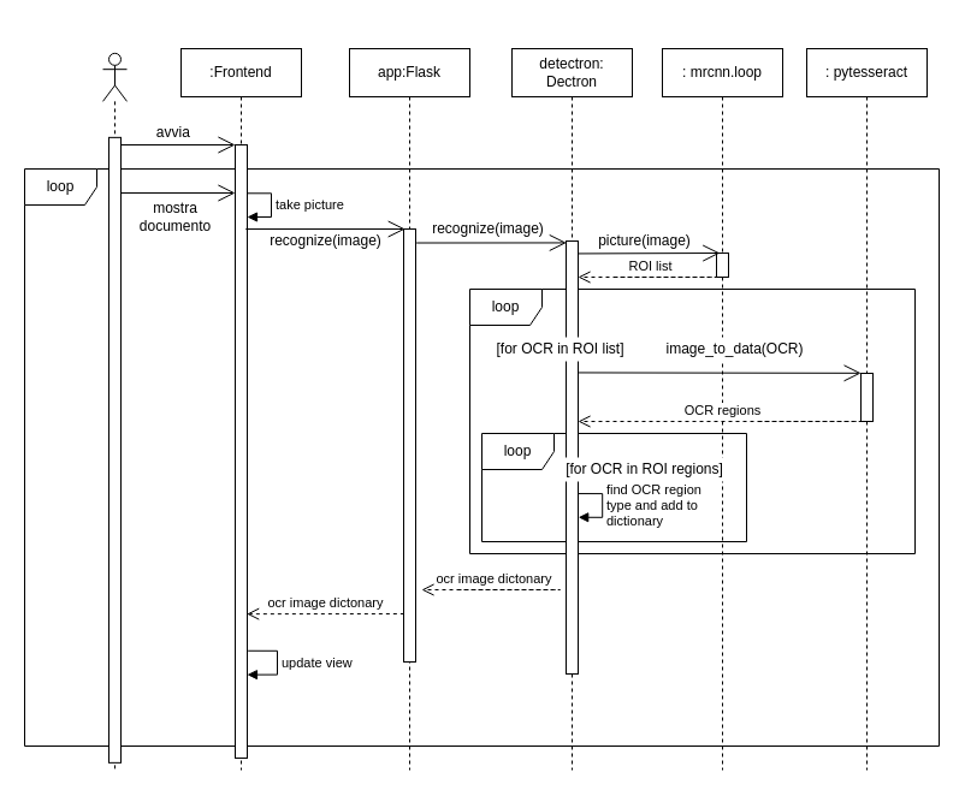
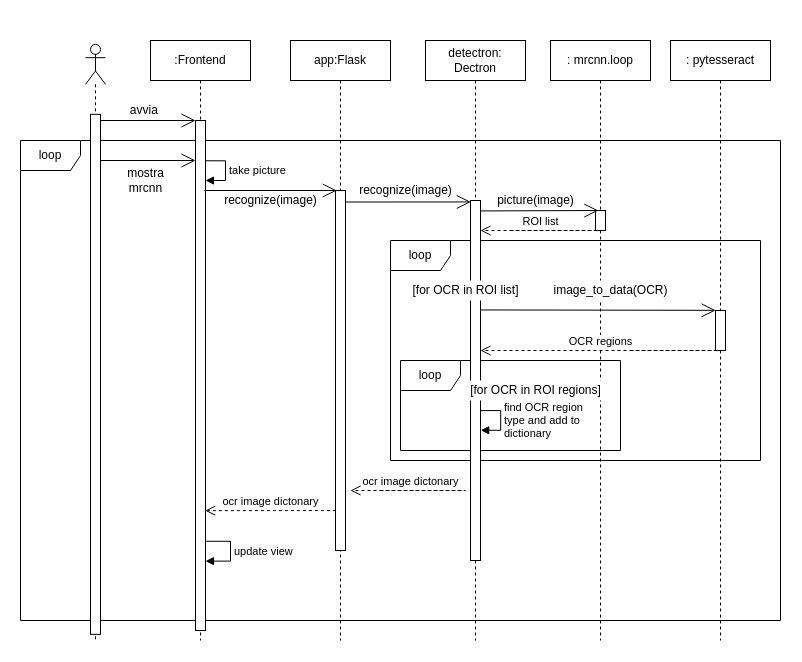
  <mxCell id="0" />
  <mxCell id="1" parent="0" />
  <mxCell id="2" value="loop" style="shape=umlFrame;whiteSpace=wrap;html=1;fillColor=#ffffff;gradientColor=none;" parent="1" vertex="1"><mxGeometry x="20" y="140" width="760" height="480" as="geometry" /></mxCell>
  <mxCell id="3" value="loop" style="shape=umlFrame;whiteSpace=wrap;html=1;fillColor=#ffffff;swimlaneFillColor=none;gradientColor=none;" parent="1" vertex="1"><mxGeometry x="390" y="240" width="370" height="220" as="geometry" /></mxCell>
  <mxCell id="4" value="loop" style="shape=umlFrame;whiteSpace=wrap;html=1;fillColor=#ffffff;swimlaneFillColor=none;gradientColor=none;" vertex="1" parent="1"><mxGeometry x="400" y="360" width="220" height="90" as="geometry" /></mxCell>
  <mxCell id="5" value=":Frontend" style="shape=umlLifeline;perimeter=lifelinePerimeter;whiteSpace=wrap;html=1;container=1;collapsible=0;recursiveResize=0;outlineConnect=0;size=40;" parent="1" vertex="1"><mxGeometry x="150" y="40" width="100" height="600" as="geometry" /></mxCell>
  <mxCell id="6" value="" style="html=1;points=[];perimeter=orthogonalPerimeter;" parent="5" vertex="1"><mxGeometry x="45" y="80" width="10" height="510" as="geometry" /></mxCell>
  <mxCell id="7" value="update view" style="edgeStyle=orthogonalEdgeStyle;html=1;align=left;spacingLeft=2;endArrow=block;rounded=0;entryX=0.996;entryY=0.864;exitX=1.069;exitY=0.825;exitDx=0;exitDy=0;exitPerimeter=0;entryDx=0;entryDy=0;entryPerimeter=0;" parent="5" edge="1" target="6" source="6"><mxGeometry relative="1" as="geometry"><mxPoint x="60" y="500" as="sourcePoint" /><Array as="points"><mxPoint x="80" y="501" /><mxPoint x="80" y="521" /></Array><mxPoint x="60" y="520" as="targetPoint" /></mxGeometry></mxCell>
  <mxCell id="8" value="detectron: Dectron" style="shape=umlLifeline;perimeter=lifelinePerimeter;whiteSpace=wrap;html=1;container=1;collapsible=0;recursiveResize=0;outlineConnect=0;" parent="1" vertex="1"><mxGeometry x="425" y="40" width="100" height="600" as="geometry" /></mxCell>
  <mxCell id="9" value="" style="html=1;points=[];perimeter=orthogonalPerimeter;" parent="8" vertex="1"><mxGeometry x="45" y="160" width="10" height="360" as="geometry" /></mxCell>
  <mxCell id="10" value="recognize(image)" style="text;html=1;align=center;verticalAlign=middle;resizable=0;points=[];autosize=1;" parent="1" vertex="1"><mxGeometry x="350" y="180" width="110" height="20" as="geometry" /></mxCell>
  <mxCell id="11" value="[for OCR in ROI list]" style="text;html=1;align=center;verticalAlign=middle;resizable=0;points=[];autosize=1;fillColor=#ffffff;" parent="1" vertex="1"><mxGeometry x="405" y="280" width="120" height="20" as="geometry" /></mxCell>
  <mxCell id="12" value="ocr image dictonary" style="html=1;verticalAlign=bottom;endArrow=open;dashed=1;endSize=8;" parent="1" edge="1"><mxGeometry x="-0.714" relative="1" as="geometry"><mxPoint x="380" y="490" as="sourcePoint" /><mxPoint x="350" y="490" as="targetPoint" /><Array as="points"><mxPoint x="470" y="490" /></Array><mxPoint as="offset" /></mxGeometry></mxCell>
  <mxCell id="13" value="take picture" style="edgeStyle=orthogonalEdgeStyle;html=1;align=left;spacingLeft=2;endArrow=block;rounded=0;entryX=1;entryY=0;exitX=0.98;exitY=0.079;exitDx=0;exitDy=0;exitPerimeter=0;" parent="1" edge="1" source="6"><mxGeometry relative="1" as="geometry"><mxPoint x="210" y="160" as="sourcePoint" /><Array as="points"><mxPoint x="225" y="160" /><mxPoint x="225" y="180" /></Array><mxPoint x="205" y="180" as="targetPoint" /></mxGeometry></mxCell>
  <mxCell id="14" value="app:Flask" style="shape=umlLifeline;perimeter=lifelinePerimeter;whiteSpace=wrap;html=1;container=1;collapsible=0;recursiveResize=0;outlineConnect=0;fillColor=#ffffff;gradientColor=none;" parent="1" vertex="1"><mxGeometry x="290" y="40" width="100" height="600" as="geometry" /></mxCell>
  <mxCell id="15" value="" style="html=1;points=[];perimeter=orthogonalPerimeter;fillColor=#ffffff;gradientColor=none;" parent="14" vertex="1"><mxGeometry x="45" y="150" width="10" height="360" as="geometry" /></mxCell>
  <mxCell id="16" value="" style="endArrow=open;endFill=1;endSize=12;html=1;" parent="1" edge="1"><mxGeometry width="160" relative="1" as="geometry"><mxPoint x="203.75" y="190" as="sourcePoint" /><mxPoint x="336.25" y="190" as="targetPoint" /></mxGeometry></mxCell>
  <mxCell id="17" value="recognize(image)" style="text;html=1;align=center;verticalAlign=middle;resizable=0;points=[];autosize=1;" parent="1" vertex="1"><mxGeometry x="215" y="190" width="110" height="20" as="geometry" /></mxCell>
  <mxCell id="18" value="avvia&amp;nbsp;" style="text;html=1;align=center;verticalAlign=middle;resizable=0;points=[];autosize=1;" parent="1" vertex="1"><mxGeometry x="120" y="100" width="50" height="20" as="geometry" /></mxCell>
  <mxCell id="19" value="" style="group" vertex="1" connectable="0" parent="1"><mxGeometry x="70" y="20" width="50" height="620" as="geometry" /></mxCell>
  <mxCell id="20" value="" style="shape=umlLifeline;participant=umlActor;perimeter=lifelinePerimeter;whiteSpace=wrap;html=1;container=1;collapsible=0;recursiveResize=0;verticalAlign=top;spacingTop=36;labelBackgroundColor=#ffffff;outlineConnect=0;" parent="19" vertex="1"><mxGeometry x="15" y="23.846" width="20" height="596.154" as="geometry" /></mxCell>
  <mxCell id="21" value="" style="html=1;points=[];perimeter=orthogonalPerimeter;" parent="20" vertex="1"><mxGeometry x="5" y="70" width="10" height="520" as="geometry" /></mxCell>
  <mxCell id="22" value="" style="endArrow=open;endFill=1;endSize=12;html=1;" parent="19" edge="1"><mxGeometry width="160" relative="1" as="geometry"><mxPoint x="30" y="100.001" as="sourcePoint" /><mxPoint x="125" y="100.001" as="targetPoint" /></mxGeometry></mxCell>
  <mxCell id="23" value=": mrcnn.loop" style="shape=umlLifeline;perimeter=lifelinePerimeter;whiteSpace=wrap;html=1;container=1;collapsible=0;recursiveResize=0;outlineConnect=0;" vertex="1" parent="1"><mxGeometry x="550" y="40" width="100" height="600" as="geometry" /></mxCell>
  <mxCell id="24" value="" style="html=1;points=[];perimeter=orthogonalPerimeter;" vertex="1" parent="23"><mxGeometry x="45" y="170" width="10" height="20" as="geometry" /></mxCell>
  <mxCell id="25" value="" style="endArrow=open;endFill=1;endSize=12;html=1;entryX=-0.22;entryY=-0.002;entryDx=0;entryDy=0;entryPerimeter=0;" edge="1" parent="1"><mxGeometry width="160" relative="1" as="geometry"><mxPoint x="480" y="210.44" as="sourcePoint" /><mxPoint x="597.8" y="210" as="targetPoint" /></mxGeometry></mxCell>
  <mxCell id="26" value="picture(image)" style="text;html=1;align=center;verticalAlign=middle;resizable=0;points=[];autosize=1;" vertex="1" parent="1"><mxGeometry x="485" y="190" width="100" height="20" as="geometry" /></mxCell>
  <mxCell id="27" value="ROI list" style="html=1;verticalAlign=bottom;endArrow=open;dashed=1;endSize=8;" edge="1" parent="1"><mxGeometry x="-0.714" relative="1" as="geometry"><mxPoint x="510" y="230" as="sourcePoint" /><mxPoint x="480" y="230" as="targetPoint" /><Array as="points"><mxPoint x="600" y="230" /></Array><mxPoint as="offset" /></mxGeometry></mxCell>
  <mxCell id="28" value=": pytesseract" style="shape=umlLifeline;perimeter=lifelinePerimeter;whiteSpace=wrap;html=1;container=1;collapsible=0;recursiveResize=0;outlineConnect=0;" vertex="1" parent="1"><mxGeometry x="670" y="40" width="100" height="600" as="geometry" /></mxCell>
  <mxCell id="29" value="" style="html=1;points=[];perimeter=orthogonalPerimeter;fillColor=#ffffff;" vertex="1" parent="28"><mxGeometry x="45" y="270" width="10" height="40" as="geometry" /></mxCell>
  <mxCell id="30" value="" style="endArrow=open;endFill=1;endSize=12;html=1;entryX=0.012;entryY=-0.004;entryDx=0;entryDy=0;entryPerimeter=0;exitX=1.059;exitY=0.304;exitDx=0;exitDy=0;exitPerimeter=0;" edge="1" parent="1" source="9" target="29"><mxGeometry width="160" relative="1" as="geometry"><mxPoint x="485" y="315.22" as="sourcePoint" /><mxPoint x="602.8" y="314.78" as="targetPoint" /></mxGeometry></mxCell>
  <mxCell id="31" value="ocr image dictonary" style="html=1;verticalAlign=bottom;endArrow=open;dashed=1;endSize=8;entryX=0.968;entryY=0.765;entryDx=0;entryDy=0;entryPerimeter=0;exitX=0.037;exitY=0.889;exitDx=0;exitDy=0;exitPerimeter=0;" parent="1" edge="1" target="6" source="15"><mxGeometry relative="1" as="geometry"><mxPoint x="330" y="510" as="sourcePoint" /><mxPoint x="210" y="510" as="targetPoint" /></mxGeometry></mxCell>
  <mxCell id="32" value="" style="endArrow=open;endFill=1;endSize=12;html=1;" edge="1" parent="1"><mxGeometry width="160" relative="1" as="geometry"><mxPoint x="100" y="160.001" as="sourcePoint" /><mxPoint x="195" y="160.001" as="targetPoint" /></mxGeometry></mxCell>
  <mxCell id="33" value="" style="endArrow=open;endFill=1;endSize=12;html=1;exitX=1.067;exitY=0.032;exitDx=0;exitDy=0;exitPerimeter=0;entryX=0.033;entryY=0.004;entryDx=0;entryDy=0;entryPerimeter=0;" edge="1" parent="1" source="15" target="9"><mxGeometry width="160" relative="1" as="geometry"><mxPoint x="338.75" y="209.43" as="sourcePoint" /><mxPoint x="471.25" y="209.43" as="targetPoint" /></mxGeometry></mxCell>
- <mxCell id="34" value="mostra&lt;br&gt;documento" style="text;html=1;align=center;verticalAlign=middle;resizable=0;points=[];autosize=1;fillColor=#ffffff;" vertex="1" parent="1"><mxGeometry x="110" y="165" width="70" height="30" as="geometry" /></mxCell>
+ <mxCell id="34" value="mostra&lt;br&gt;mrcnn" style="text;html=1;align=center;verticalAlign=middle;resizable=0;points=[];autosize=1;fillColor=#ffffff;" vertex="1" parent="1"><mxGeometry x="110" y="165" width="70" height="30" as="geometry" /></mxCell>
  <mxCell id="35" value="image_to_data(OCR)" style="text;html=1;align=center;verticalAlign=middle;resizable=0;points=[];autosize=1;fillColor=#ffffff;" vertex="1" parent="1"><mxGeometry x="550" y="280" width="120" height="20" as="geometry" /></mxCell>
  <mxCell id="36" value="OCR regions" style="html=1;verticalAlign=bottom;endArrow=open;dashed=1;endSize=8;" edge="1" parent="1" target="9"><mxGeometry x="0.273" relative="1" as="geometry"><mxPoint x="630" y="350" as="sourcePoint" /><mxPoint x="600" y="350" as="targetPoint" /><Array as="points"><mxPoint x="720" y="350" /></Array><mxPoint as="offset" /></mxGeometry></mxCell>
  <mxCell id="37" value="find OCR region &lt;br&gt;type and add to&lt;br&gt;dictionary" style="edgeStyle=orthogonalEdgeStyle;html=1;align=left;spacingLeft=2;endArrow=block;rounded=0;entryX=1;entryY=0;exitX=0.98;exitY=0.079;exitDx=0;exitDy=0;exitPerimeter=0;" edge="1" parent="1"><mxGeometry relative="1" as="geometry"><mxPoint x="480" y="410.05" as="sourcePoint" /><Array as="points"><mxPoint x="500.2" y="409.76" /><mxPoint x="500.2" y="429.76" /></Array><mxPoint x="480.2" y="429.76" as="targetPoint" /></mxGeometry></mxCell>
  <mxCell id="38" value="[for OCR in ROI regions]" style="text;html=1;align=center;verticalAlign=middle;resizable=0;points=[];autosize=1;fillColor=#ffffff;" vertex="1" parent="1"><mxGeometry x="460" y="380" width="150" height="20" as="geometry" /></mxCell>
